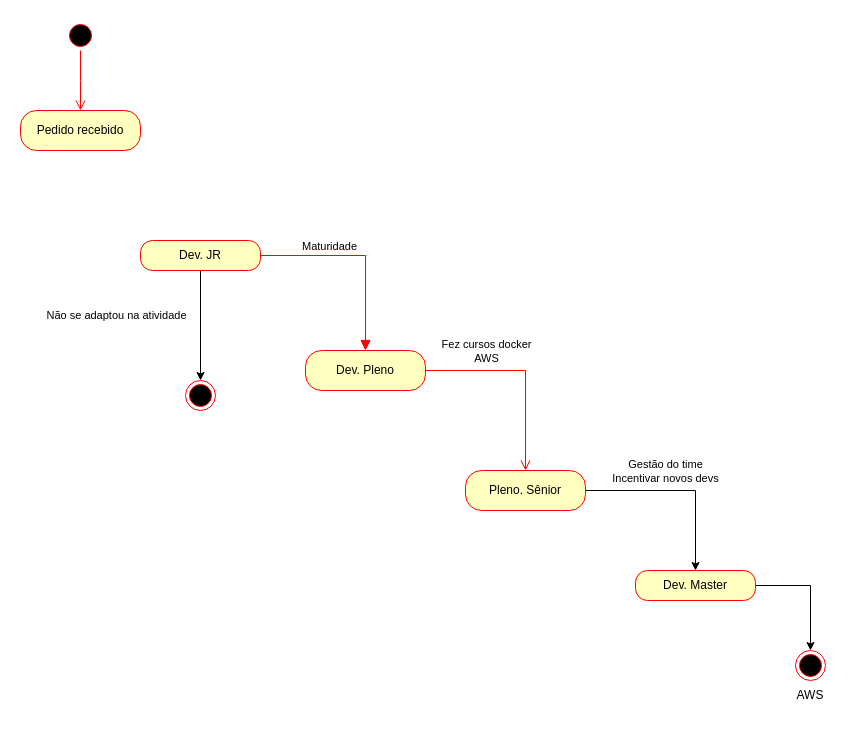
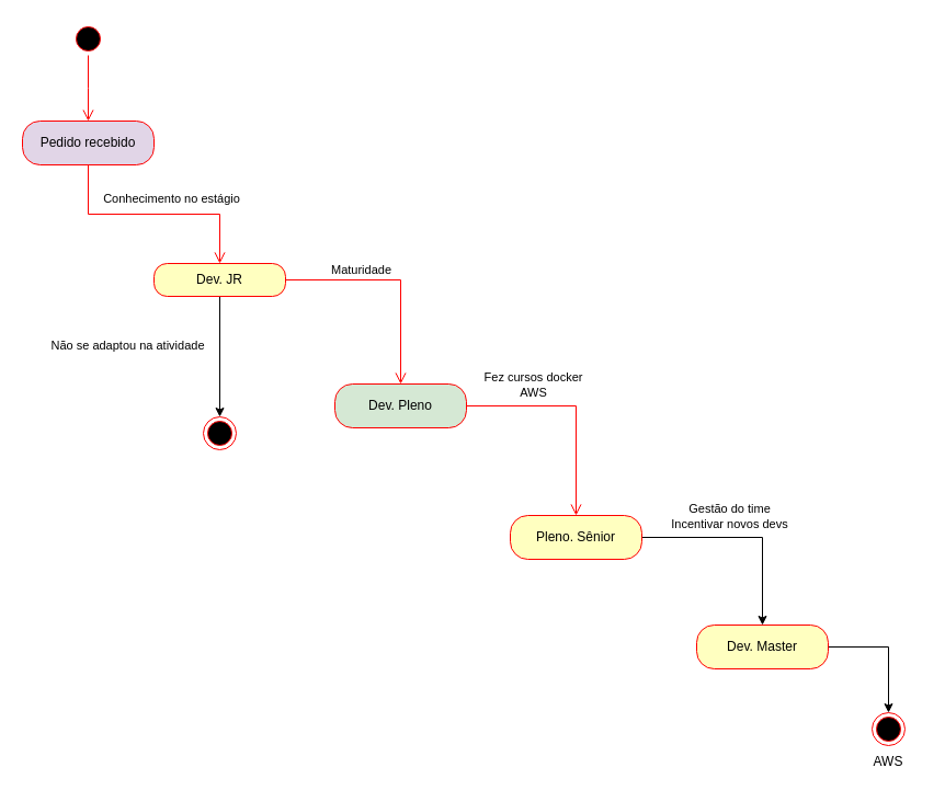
  <mxCell id="0" />
  <mxCell id="1" parent="0" />
  <mxCell id="2" value="" style="ellipse;html=1;shape=startState;fillColor=#000000;strokeColor=#ff0000;" vertex="1" parent="1"><mxGeometry x="65" y="20" width="30" height="30" as="geometry" /></mxCell>
  <mxCell id="3" value="" style="edgeStyle=orthogonalEdgeStyle;html=1;verticalAlign=bottom;endArrow=open;endSize=8;strokeColor=#ff0000;rounded=0;" edge="1" source="2" parent="1"><mxGeometry relative="1" as="geometry"><mxPoint x="80" y="110" as="targetPoint" /></mxGeometry></mxCell>
- <mxCell id="4" value="Pedido recebido" style="rounded=1;whiteSpace=wrap;html=1;arcSize=40;fontColor=#000000;fillColor=#ffffc0;strokeColor=#ff0000;" vertex="1" parent="1"><mxGeometry x="20" y="110" width="120" height="40" as="geometry" /></mxCell>
+ <mxCell id="4" value="Pedido recebido" style="rounded=1;whiteSpace=wrap;html=1;arcSize=40;fontColor=#000000;fillColor=#e1d5e7;strokeColor=#ff0000;" vertex="1" parent="1"><mxGeometry x="20" y="110" width="120" height="40" as="geometry" /></mxCell>
+ <mxCell id="5" value="" style="edgeStyle=orthogonalEdgeStyle;html=1;verticalAlign=bottom;endArrow=open;endSize=8;strokeColor=#ff0000;rounded=0;" edge="1" source="4" parent="1" target="9"><mxGeometry relative="1" as="geometry"><mxPoint x="80" y="210" as="targetPoint" /></mxGeometry></mxCell>
+ <mxCell id="6" value="Conhecimento no estágio" style="edgeLabel;html=1;align=center;verticalAlign=middle;resizable=0;points=[];" vertex="1" connectable="0" parent="5"><mxGeometry x="0.209" y="1" relative="1" as="geometry"><mxPoint x="-7" y="-14" as="offset" /></mxGeometry></mxCell>
  <mxCell id="7" style="edgeStyle=orthogonalEdgeStyle;rounded=0;orthogonalLoop=1;jettySize=auto;html=1;" edge="1" parent="1" source="9" target="22"><mxGeometry relative="1" as="geometry" /></mxCell>
  <mxCell id="8" value="Não se adaptou na atividade" style="edgeLabel;html=1;align=center;verticalAlign=middle;resizable=0;points=[];" vertex="1" connectable="0" parent="7"><mxGeometry x="-0.208" relative="1" as="geometry"><mxPoint x="-85" as="offset" /></mxGeometry></mxCell>
  <mxCell id="9" value="Dev. JR" style="rounded=1;whiteSpace=wrap;html=1;arcSize=40;fontColor=#000000;fillColor=#ffffc0;strokeColor=#ff0000;" vertex="1" parent="1"><mxGeometry x="140" y="240" width="120" height="30" as="geometry" /></mxCell>
- <mxCell id="10" value="" style="edgeStyle=orthogonalEdgeStyle;html=1;verticalAlign=bottom;endArrow=block;endSize=8;strokeColor=#ff0000;rounded=0;" edge="1" source="9" parent="1" target="12"><mxGeometry relative="1" as="geometry"><mxPoint x="200" y="340" as="targetPoint" /></mxGeometry></mxCell>
+ <mxCell id="10" value="" style="edgeStyle=orthogonalEdgeStyle;html=1;verticalAlign=bottom;endArrow=open;endSize=8;strokeColor=#ff0000;rounded=0;" edge="1" source="9" parent="1" target="12"><mxGeometry relative="1" as="geometry"><mxPoint x="200" y="340" as="targetPoint" /></mxGeometry></mxCell>
  <mxCell id="11" value="Maturidade" style="edgeLabel;html=1;align=center;verticalAlign=middle;resizable=0;points=[];" vertex="1" connectable="0" parent="10"><mxGeometry x="-0.124" relative="1" as="geometry"><mxPoint x="-20" y="-10" as="offset" /></mxGeometry></mxCell>
- <mxCell id="12" value="Dev. Pleno" style="rounded=1;whiteSpace=wrap;html=1;arcSize=40;fontColor=#000000;fillColor=#ffffc0;strokeColor=#ff0000;" vertex="1" parent="1"><mxGeometry x="305" y="350" width="120" height="40" as="geometry" /></mxCell>
+ <mxCell id="12" value="Dev. Pleno" style="rounded=1;whiteSpace=wrap;html=1;arcSize=40;fontColor=#000000;fillColor=#d5e8d4;strokeColor=#ff0000;" vertex="1" parent="1"><mxGeometry x="305" y="350" width="120" height="40" as="geometry" /></mxCell>
  <mxCell id="13" value="" style="edgeStyle=orthogonalEdgeStyle;html=1;verticalAlign=bottom;endArrow=open;endSize=8;strokeColor=#ff0000;rounded=0;" edge="1" source="12" parent="1" target="17"><mxGeometry relative="1" as="geometry"><mxPoint x="345" y="470" as="targetPoint" /></mxGeometry></mxCell>
  <mxCell id="14" value="Fez cursos docker&lt;br&gt;AWS" style="edgeLabel;html=1;align=center;verticalAlign=middle;resizable=0;points=[];" vertex="1" connectable="0" parent="13"><mxGeometry x="-0.353" y="-2" relative="1" as="geometry"><mxPoint x="-5" y="-22" as="offset" /></mxGeometry></mxCell>
  <mxCell id="15" style="edgeStyle=orthogonalEdgeStyle;rounded=0;orthogonalLoop=1;jettySize=auto;html=1;" edge="1" parent="1" source="17" target="19"><mxGeometry relative="1" as="geometry" /></mxCell>
  <mxCell id="16" value="Gestão do time&lt;br&gt;Incentivar novos devs" style="edgeLabel;html=1;align=center;verticalAlign=middle;resizable=0;points=[];" vertex="1" connectable="0" parent="15"><mxGeometry x="-0.173" relative="1" as="geometry"><mxPoint y="-20" as="offset" /></mxGeometry></mxCell>
  <mxCell id="17" value="Pleno. Sênior" style="rounded=1;whiteSpace=wrap;html=1;arcSize=40;fontColor=#000000;fillColor=#ffffc0;strokeColor=#ff0000;" vertex="1" parent="1"><mxGeometry x="465" y="470" width="120" height="40" as="geometry" /></mxCell>
  <mxCell id="18" style="edgeStyle=orthogonalEdgeStyle;rounded=0;orthogonalLoop=1;jettySize=auto;html=1;" edge="1" parent="1" source="19" target="20"><mxGeometry relative="1" as="geometry" /></mxCell>
- <mxCell id="19" value="Dev. Master" style="rounded=1;whiteSpace=wrap;html=1;arcSize=40;fontColor=#000000;fillColor=#ffffc0;strokeColor=#ff0000;" vertex="1" parent="1"><mxGeometry x="635" y="570" width="120" height="30" as="geometry" /></mxCell>
+ <mxCell id="19" value="Dev. Master" style="rounded=1;whiteSpace=wrap;html=1;arcSize=40;fontColor=#000000;fillColor=#ffffc0;strokeColor=#ff0000;" vertex="1" parent="1"><mxGeometry x="635" y="570" width="120" height="40" as="geometry" /></mxCell>
  <mxCell id="20" value="" style="ellipse;html=1;shape=endState;fillColor=#000000;strokeColor=#ff0000;" vertex="1" parent="1"><mxGeometry x="795" y="650" width="30" height="30" as="geometry" /></mxCell>
  <mxCell id="21" value="AWS" style="text;html=1;strokeColor=none;fillColor=none;align=center;verticalAlign=middle;whiteSpace=wrap;rounded=0;" vertex="1" parent="1"><mxGeometry x="780" y="680" width="60" height="30" as="geometry" /></mxCell>
  <mxCell id="22" value="" style="ellipse;html=1;shape=endState;fillColor=#000000;strokeColor=#ff0000;" vertex="1" parent="1"><mxGeometry x="185" y="380" width="30" height="30" as="geometry" /></mxCell>
